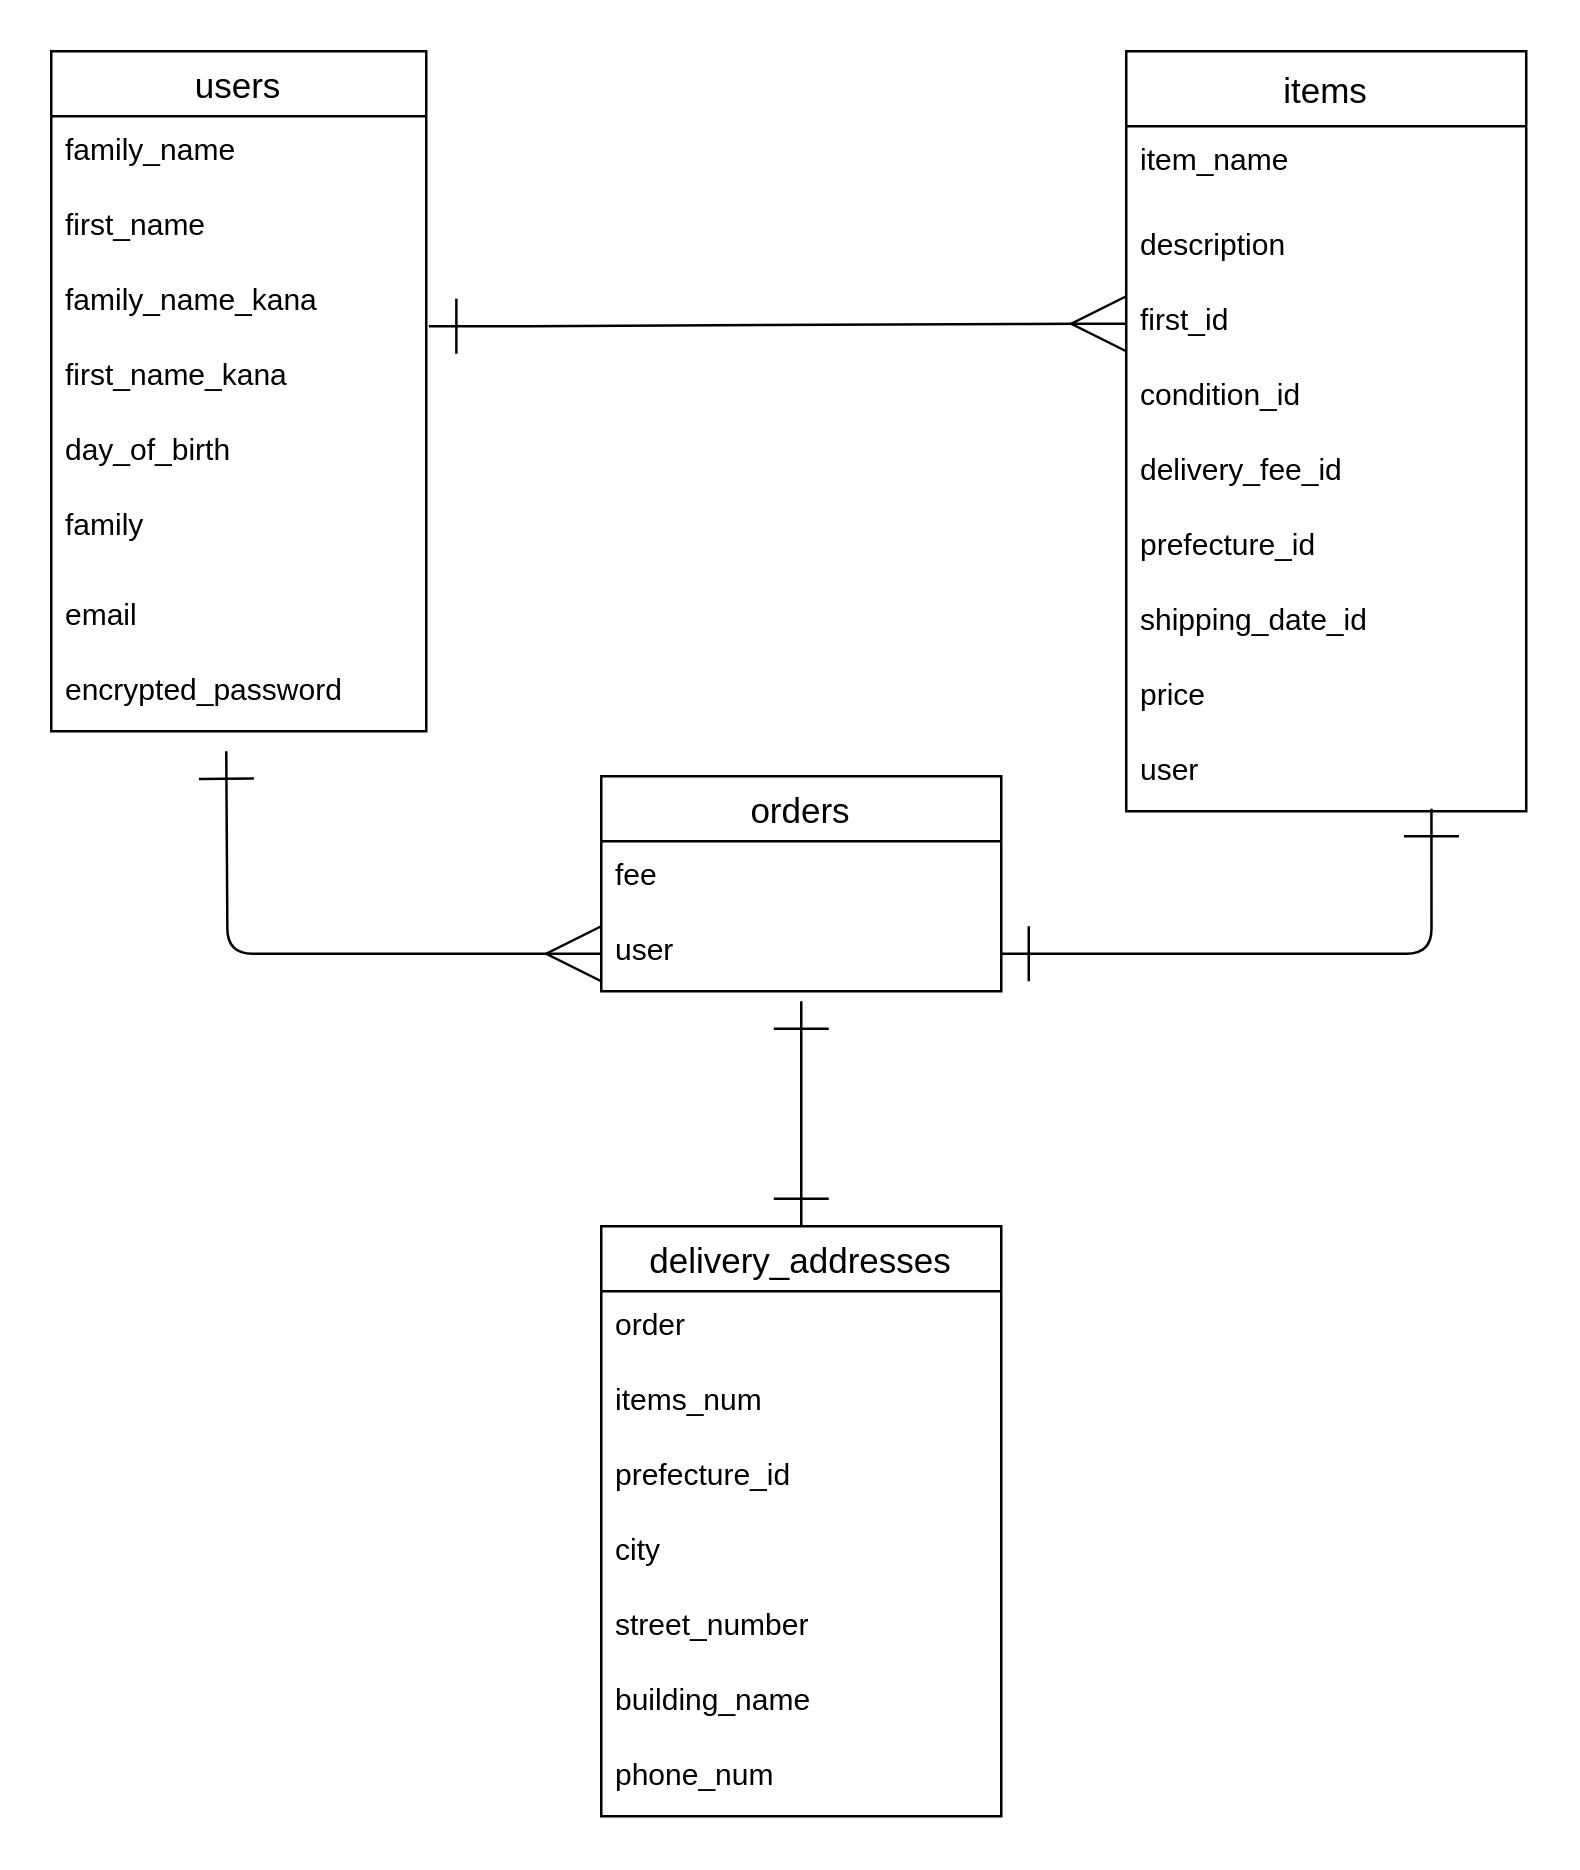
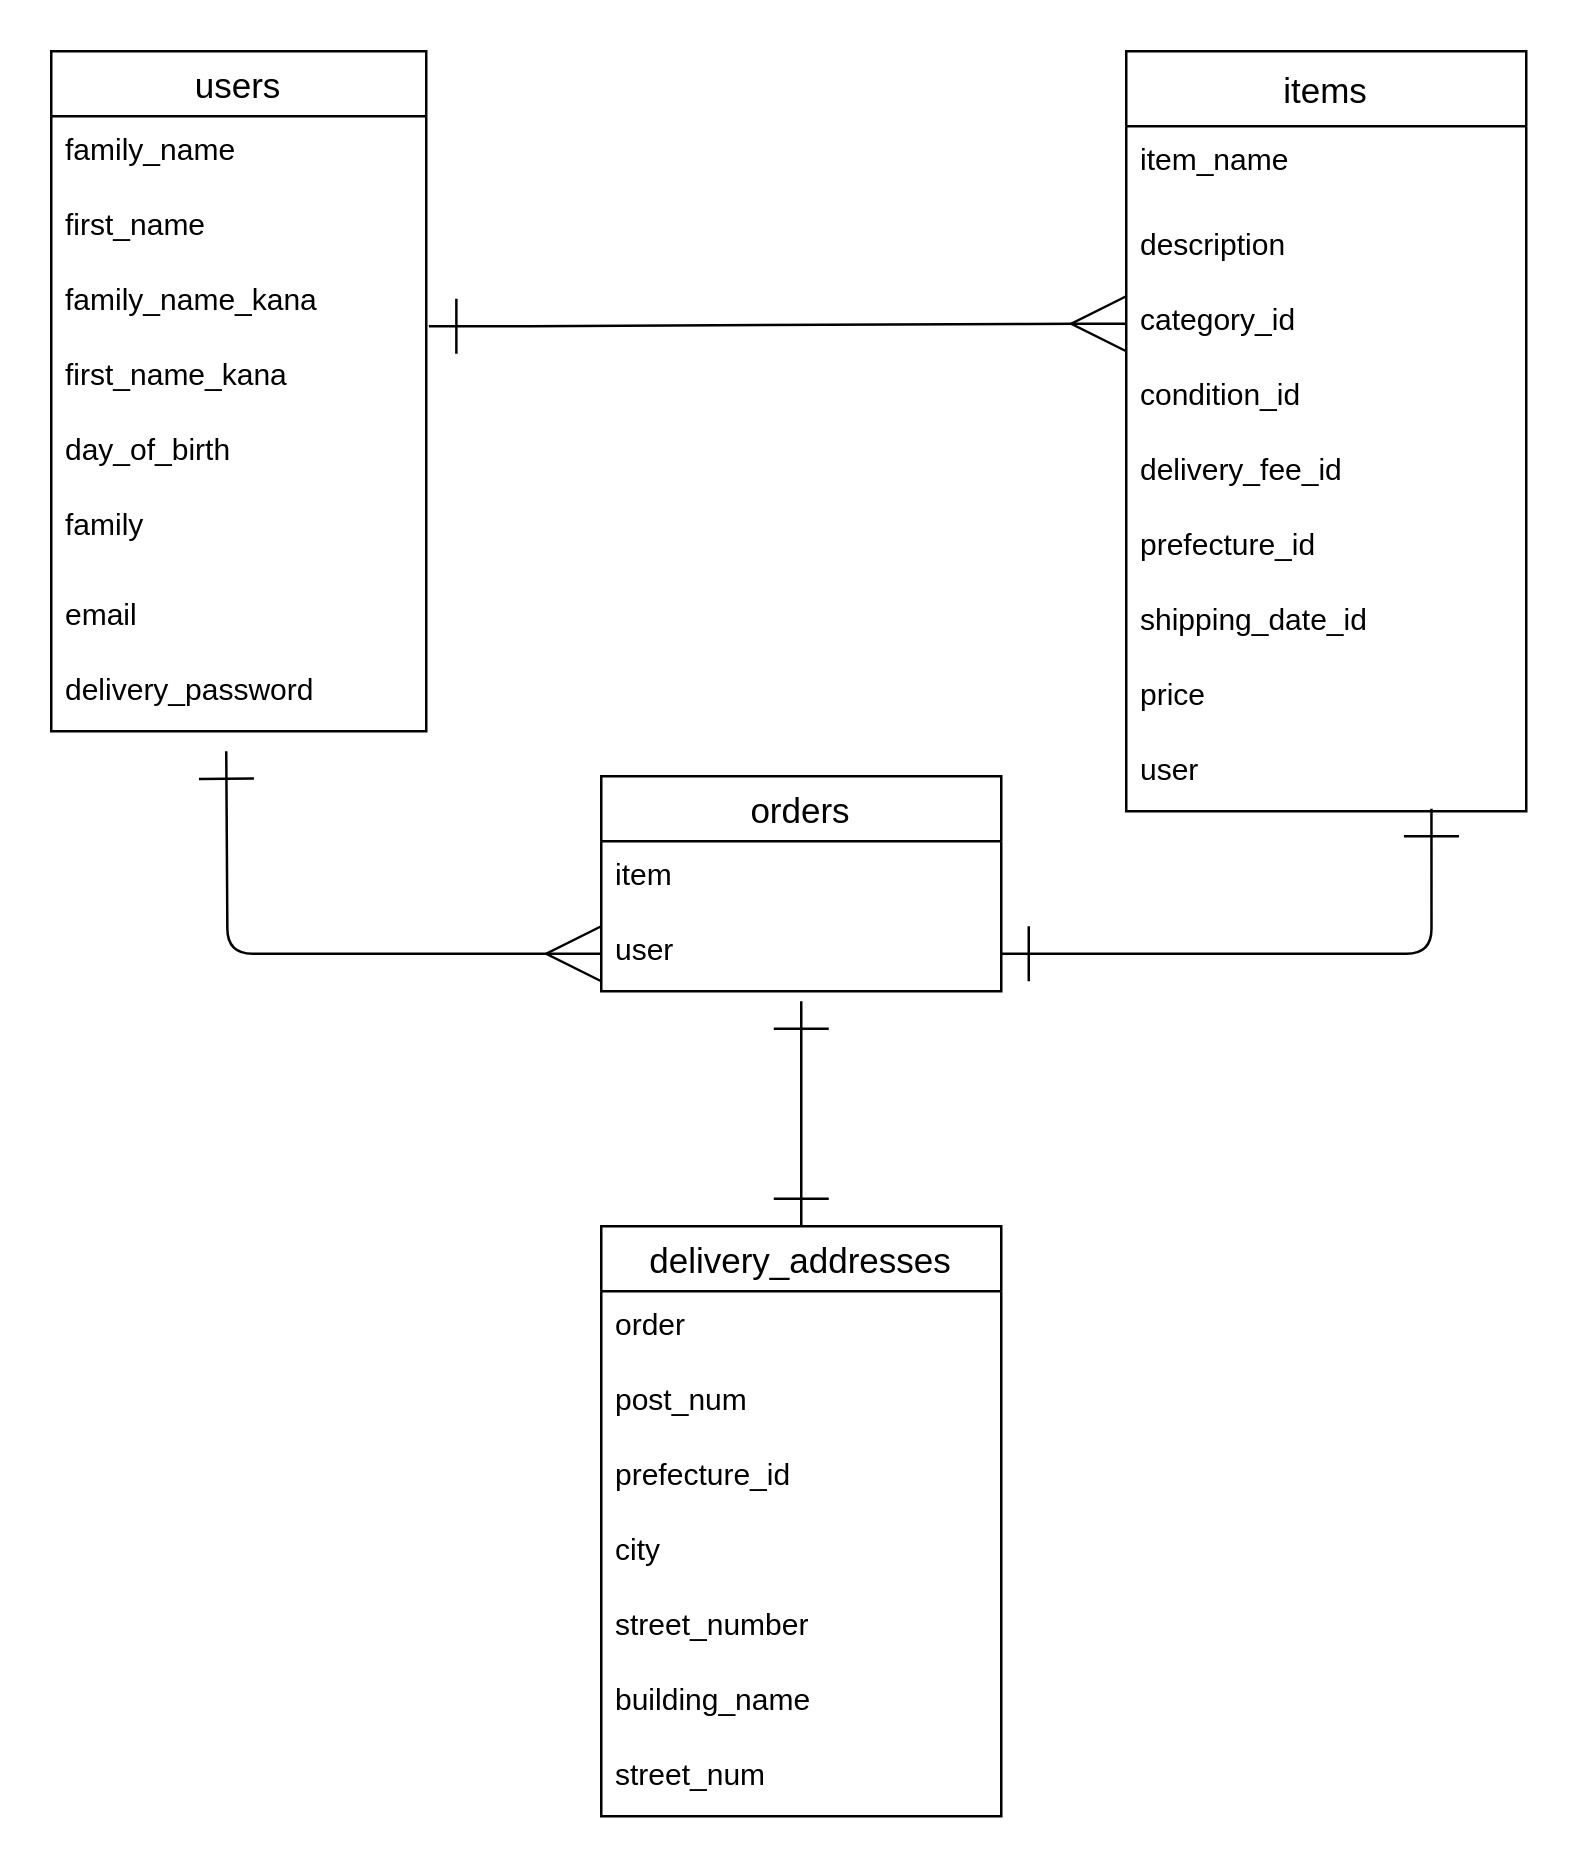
  <mxCell id="0" />
  <mxCell id="1" parent="0" />
  <mxCell id="2" value="users" style="swimlane;fontStyle=0;childLayout=stackLayout;horizontal=1;startSize=26;horizontalStack=0;resizeParent=1;resizeParentMax=0;resizeLast=0;collapsible=1;marginBottom=0;align=center;fontSize=14;" vertex="1" parent="1"><mxGeometry x="20" y="20" width="150" height="272" as="geometry" /></mxCell>
  <mxCell id="3" value="family_name" style="text;strokeColor=none;fillColor=none;spacingLeft=4;spacingRight=4;overflow=hidden;rotatable=0;points=[[0,0.5],[1,0.5]];portConstraint=eastwest;fontSize=12;" vertex="1" parent="2"><mxGeometry y="26" width="150" height="30" as="geometry" /></mxCell>
  <mxCell id="4" value="first_name" style="text;strokeColor=none;fillColor=none;spacingLeft=4;spacingRight=4;overflow=hidden;rotatable=0;points=[[0,0.5],[1,0.5]];portConstraint=eastwest;fontSize=12;" vertex="1" parent="2"><mxGeometry y="56" width="150" height="30" as="geometry" /></mxCell>
  <mxCell id="5" value="family_name_kana" style="text;strokeColor=none;fillColor=none;spacingLeft=4;spacingRight=4;overflow=hidden;rotatable=0;points=[[0,0.5],[1,0.5]];portConstraint=eastwest;fontSize=12;" vertex="1" parent="2"><mxGeometry y="86" width="150" height="30" as="geometry" /></mxCell>
  <mxCell id="6" value="first_name_kana" style="text;strokeColor=none;fillColor=none;spacingLeft=4;spacingRight=4;overflow=hidden;rotatable=0;points=[[0,0.5],[1,0.5]];portConstraint=eastwest;fontSize=12;" vertex="1" parent="2"><mxGeometry y="116" width="150" height="30" as="geometry" /></mxCell>
  <mxCell id="7" value="day_of_birth" style="text;strokeColor=none;fillColor=none;spacingLeft=4;spacingRight=4;overflow=hidden;rotatable=0;points=[[0,0.5],[1,0.5]];portConstraint=eastwest;fontSize=12;" vertex="1" parent="2"><mxGeometry y="146" width="150" height="30" as="geometry" /></mxCell>
  <mxCell id="8" value="family" style="text;strokeColor=none;fillColor=none;spacingLeft=4;spacingRight=4;overflow=hidden;rotatable=0;points=[[0,0.5],[1,0.5]];portConstraint=eastwest;fontSize=12;" vertex="1" parent="2"><mxGeometry y="176" width="150" height="36" as="geometry" /></mxCell>
  <mxCell id="9" value="email" style="text;strokeColor=none;fillColor=none;spacingLeft=4;spacingRight=4;overflow=hidden;rotatable=0;points=[[0,0.5],[1,0.5]];portConstraint=eastwest;fontSize=12;" vertex="1" parent="2"><mxGeometry y="212" width="150" height="30" as="geometry" /></mxCell>
- <mxCell id="10" value="encrypted_password" style="text;strokeColor=none;fillColor=none;spacingLeft=4;spacingRight=4;overflow=hidden;rotatable=0;points=[[0,0.5],[1,0.5]];portConstraint=eastwest;fontSize=12;" vertex="1" parent="2"><mxGeometry y="242" width="150" height="30" as="geometry" /></mxCell>
+ <mxCell id="10" value="delivery_password" style="text;strokeColor=none;fillColor=none;spacingLeft=4;spacingRight=4;overflow=hidden;rotatable=0;points=[[0,0.5],[1,0.5]];portConstraint=eastwest;fontSize=12;" vertex="1" parent="2"><mxGeometry y="242" width="150" height="30" as="geometry" /></mxCell>
  <mxCell id="11" value="items" style="swimlane;fontStyle=0;childLayout=stackLayout;horizontal=1;startSize=30;horizontalStack=0;resizeParent=1;resizeParentMax=0;resizeLast=0;collapsible=1;marginBottom=0;align=center;fontSize=14;" vertex="1" parent="1"><mxGeometry x="450" y="20" width="160" height="304" as="geometry"><mxRectangle x="570" y="140" width="70" height="30" as="alternateBounds" /></mxGeometry></mxCell>
  <mxCell id="12" value="item_name" style="text;strokeColor=none;fillColor=none;spacingLeft=4;spacingRight=4;overflow=hidden;rotatable=0;points=[[0,0.5],[1,0.5]];portConstraint=eastwest;fontSize=12;" vertex="1" parent="11"><mxGeometry y="30" width="160" height="34" as="geometry" /></mxCell>
  <mxCell id="13" value="description" style="text;strokeColor=none;fillColor=none;spacingLeft=4;spacingRight=4;overflow=hidden;rotatable=0;points=[[0,0.5],[1,0.5]];portConstraint=eastwest;fontSize=12;" vertex="1" parent="11"><mxGeometry y="64" width="160" height="30" as="geometry" /></mxCell>
- <mxCell id="14" value="first_id" style="text;strokeColor=none;fillColor=none;spacingLeft=4;spacingRight=4;overflow=hidden;rotatable=0;points=[[0,0.5],[1,0.5]];portConstraint=eastwest;fontSize=12;" vertex="1" parent="11"><mxGeometry y="94" width="160" height="30" as="geometry" /></mxCell>
+ <mxCell id="14" value="category_id" style="text;strokeColor=none;fillColor=none;spacingLeft=4;spacingRight=4;overflow=hidden;rotatable=0;points=[[0,0.5],[1,0.5]];portConstraint=eastwest;fontSize=12;" vertex="1" parent="11"><mxGeometry y="94" width="160" height="30" as="geometry" /></mxCell>
  <mxCell id="15" value="condition_id" style="text;strokeColor=none;fillColor=none;spacingLeft=4;spacingRight=4;overflow=hidden;rotatable=0;points=[[0,0.5],[1,0.5]];portConstraint=eastwest;fontSize=12;" vertex="1" parent="11"><mxGeometry y="124" width="160" height="30" as="geometry" /></mxCell>
  <mxCell id="16" value="delivery_fee_id" style="text;strokeColor=none;fillColor=none;spacingLeft=4;spacingRight=4;overflow=hidden;rotatable=0;points=[[0,0.5],[1,0.5]];portConstraint=eastwest;fontSize=12;" vertex="1" parent="11"><mxGeometry y="154" width="160" height="30" as="geometry" /></mxCell>
  <mxCell id="17" value="prefecture_id" style="text;strokeColor=none;fillColor=none;spacingLeft=4;spacingRight=4;overflow=hidden;rotatable=0;points=[[0,0.5],[1,0.5]];portConstraint=eastwest;fontSize=12;" vertex="1" parent="11"><mxGeometry y="184" width="160" height="30" as="geometry" /></mxCell>
  <mxCell id="18" value="shipping_date_id" style="text;strokeColor=none;fillColor=none;spacingLeft=4;spacingRight=4;overflow=hidden;rotatable=0;points=[[0,0.5],[1,0.5]];portConstraint=eastwest;fontSize=12;" vertex="1" parent="11"><mxGeometry y="214" width="160" height="30" as="geometry" /></mxCell>
  <mxCell id="19" value="price" style="text;strokeColor=none;fillColor=none;spacingLeft=4;spacingRight=4;overflow=hidden;rotatable=0;points=[[0,0.5],[1,0.5]];portConstraint=eastwest;fontSize=12;" vertex="1" parent="11"><mxGeometry y="244" width="160" height="30" as="geometry" /></mxCell>
  <mxCell id="20" value="user" style="text;strokeColor=none;fillColor=none;spacingLeft=4;spacingRight=4;overflow=hidden;rotatable=0;points=[[0,0.5],[1,0.5]];portConstraint=eastwest;fontSize=12;" vertex="1" parent="11"><mxGeometry y="274" width="160" height="30" as="geometry" /></mxCell>
  <mxCell id="21" value="orders" style="swimlane;fontStyle=0;childLayout=stackLayout;horizontal=1;startSize=26;horizontalStack=0;resizeParent=1;resizeParentMax=0;resizeLast=0;collapsible=1;marginBottom=0;align=center;fontSize=14;" vertex="1" parent="1"><mxGeometry x="240" y="310" width="160" height="86" as="geometry" /></mxCell>
- <mxCell id="22" value="fee" style="text;strokeColor=none;fillColor=none;spacingLeft=4;spacingRight=4;overflow=hidden;rotatable=0;points=[[0,0.5],[1,0.5]];portConstraint=eastwest;fontSize=12;" vertex="1" parent="21"><mxGeometry y="26" width="160" height="30" as="geometry" /></mxCell>
+ <mxCell id="22" value="item" style="text;strokeColor=none;fillColor=none;spacingLeft=4;spacingRight=4;overflow=hidden;rotatable=0;points=[[0,0.5],[1,0.5]];portConstraint=eastwest;fontSize=12;" vertex="1" parent="21"><mxGeometry y="26" width="160" height="30" as="geometry" /></mxCell>
  <mxCell id="23" value="user" style="text;strokeColor=none;fillColor=none;spacingLeft=4;spacingRight=4;overflow=hidden;rotatable=0;points=[[0,0.5],[1,0.5]];portConstraint=eastwest;fontSize=12;" vertex="1" parent="21"><mxGeometry y="56" width="160" height="30" as="geometry" /></mxCell>
  <mxCell id="24" value="" style="edgeStyle=entityRelationEdgeStyle;fontSize=12;html=1;endArrow=ERmany;entryX=0;entryY=0.5;entryDx=0;entryDy=0;endFill=0;startArrow=ERone;startFill=0;strokeWidth=1;endSize=20;startSize=20;exitX=1.007;exitY=0.8;exitDx=0;exitDy=0;exitPerimeter=0;" edge="1" parent="1" source="5"><mxGeometry width="100" height="100" relative="1" as="geometry"><mxPoint x="180" y="80" as="sourcePoint" /><mxPoint x="450" y="129" as="targetPoint" /></mxGeometry></mxCell>
  <mxCell id="25" style="edgeStyle=orthogonalEdgeStyle;html=1;strokeWidth=1;startArrow=ERmany;startFill=0;endArrow=ERone;endFill=0;startSize=20;endSize=20;exitX=0;exitY=0.5;exitDx=0;exitDy=0;" edge="1" parent="1" source="23"><mxGeometry relative="1" as="geometry"><mxPoint x="230" y="380" as="sourcePoint" /><mxPoint x="90" y="300" as="targetPoint" /></mxGeometry></mxCell>
  <mxCell id="26" style="edgeStyle=orthogonalEdgeStyle;html=1;exitX=1;exitY=0.5;exitDx=0;exitDy=0;entryX=0.763;entryY=0.967;entryDx=0;entryDy=0;entryPerimeter=0;strokeWidth=1;startArrow=ERone;startFill=0;endArrow=ERone;endFill=0;startSize=20;endSize=20;" edge="1" parent="1" source="23" target="20"><mxGeometry relative="1" as="geometry"><mxPoint x="400" y="461" as="sourcePoint" /></mxGeometry></mxCell>
  <mxCell id="27" style="edgeStyle=orthogonalEdgeStyle;html=1;exitX=0.5;exitY=0;exitDx=0;exitDy=0;strokeWidth=1;startArrow=ERone;startFill=0;endArrow=ERone;endFill=0;startSize=20;endSize=20;" edge="1" parent="1" source="28"><mxGeometry relative="1" as="geometry"><mxPoint x="320" y="400" as="targetPoint" /></mxGeometry></mxCell>
  <mxCell id="28" value="delivery_addresses" style="swimlane;fontStyle=0;childLayout=stackLayout;horizontal=1;startSize=26;horizontalStack=0;resizeParent=1;resizeParentMax=0;resizeLast=0;collapsible=1;marginBottom=0;align=center;fontSize=14;" vertex="1" parent="1"><mxGeometry x="240" y="490" width="160" height="236" as="geometry" /></mxCell>
  <mxCell id="29" value="order" style="text;strokeColor=none;fillColor=none;spacingLeft=4;spacingRight=4;overflow=hidden;rotatable=0;points=[[0,0.5],[1,0.5]];portConstraint=eastwest;fontSize=12;" vertex="1" parent="28"><mxGeometry y="26" width="160" height="30" as="geometry" /></mxCell>
- <mxCell id="30" value="items_num" style="text;strokeColor=none;fillColor=none;spacingLeft=4;spacingRight=4;overflow=hidden;rotatable=0;points=[[0,0.5],[1,0.5]];portConstraint=eastwest;fontSize=12;" vertex="1" parent="28"><mxGeometry y="56" width="160" height="30" as="geometry" /></mxCell>
+ <mxCell id="30" value="post_num" style="text;strokeColor=none;fillColor=none;spacingLeft=4;spacingRight=4;overflow=hidden;rotatable=0;points=[[0,0.5],[1,0.5]];portConstraint=eastwest;fontSize=12;" vertex="1" parent="28"><mxGeometry y="56" width="160" height="30" as="geometry" /></mxCell>
  <mxCell id="31" value="prefecture_id" style="text;strokeColor=none;fillColor=none;spacingLeft=4;spacingRight=4;overflow=hidden;rotatable=0;points=[[0,0.5],[1,0.5]];portConstraint=eastwest;fontSize=12;" vertex="1" parent="28"><mxGeometry y="86" width="160" height="30" as="geometry" /></mxCell>
  <mxCell id="32" value="city" style="text;strokeColor=none;fillColor=none;spacingLeft=4;spacingRight=4;overflow=hidden;rotatable=0;points=[[0,0.5],[1,0.5]];portConstraint=eastwest;fontSize=12;" vertex="1" parent="28"><mxGeometry y="116" width="160" height="30" as="geometry" /></mxCell>
  <mxCell id="33" value="street_number" style="text;strokeColor=none;fillColor=none;spacingLeft=4;spacingRight=4;overflow=hidden;rotatable=0;points=[[0,0.5],[1,0.5]];portConstraint=eastwest;fontSize=12;" vertex="1" parent="28"><mxGeometry y="146" width="160" height="30" as="geometry" /></mxCell>
  <mxCell id="34" value="building_name" style="text;strokeColor=none;fillColor=none;spacingLeft=4;spacingRight=4;overflow=hidden;rotatable=0;points=[[0,0.5],[1,0.5]];portConstraint=eastwest;fontSize=12;" vertex="1" parent="28"><mxGeometry y="176" width="160" height="30" as="geometry" /></mxCell>
- <mxCell id="35" value="phone_num" style="text;strokeColor=none;fillColor=none;spacingLeft=4;spacingRight=4;overflow=hidden;rotatable=0;points=[[0,0.5],[1,0.5]];portConstraint=eastwest;fontSize=12;" vertex="1" parent="28"><mxGeometry y="206" width="160" height="30" as="geometry" /></mxCell>
+ <mxCell id="35" value="street_num" style="text;strokeColor=none;fillColor=none;spacingLeft=4;spacingRight=4;overflow=hidden;rotatable=0;points=[[0,0.5],[1,0.5]];portConstraint=eastwest;fontSize=12;" vertex="1" parent="28"><mxGeometry y="206" width="160" height="30" as="geometry" /></mxCell>
